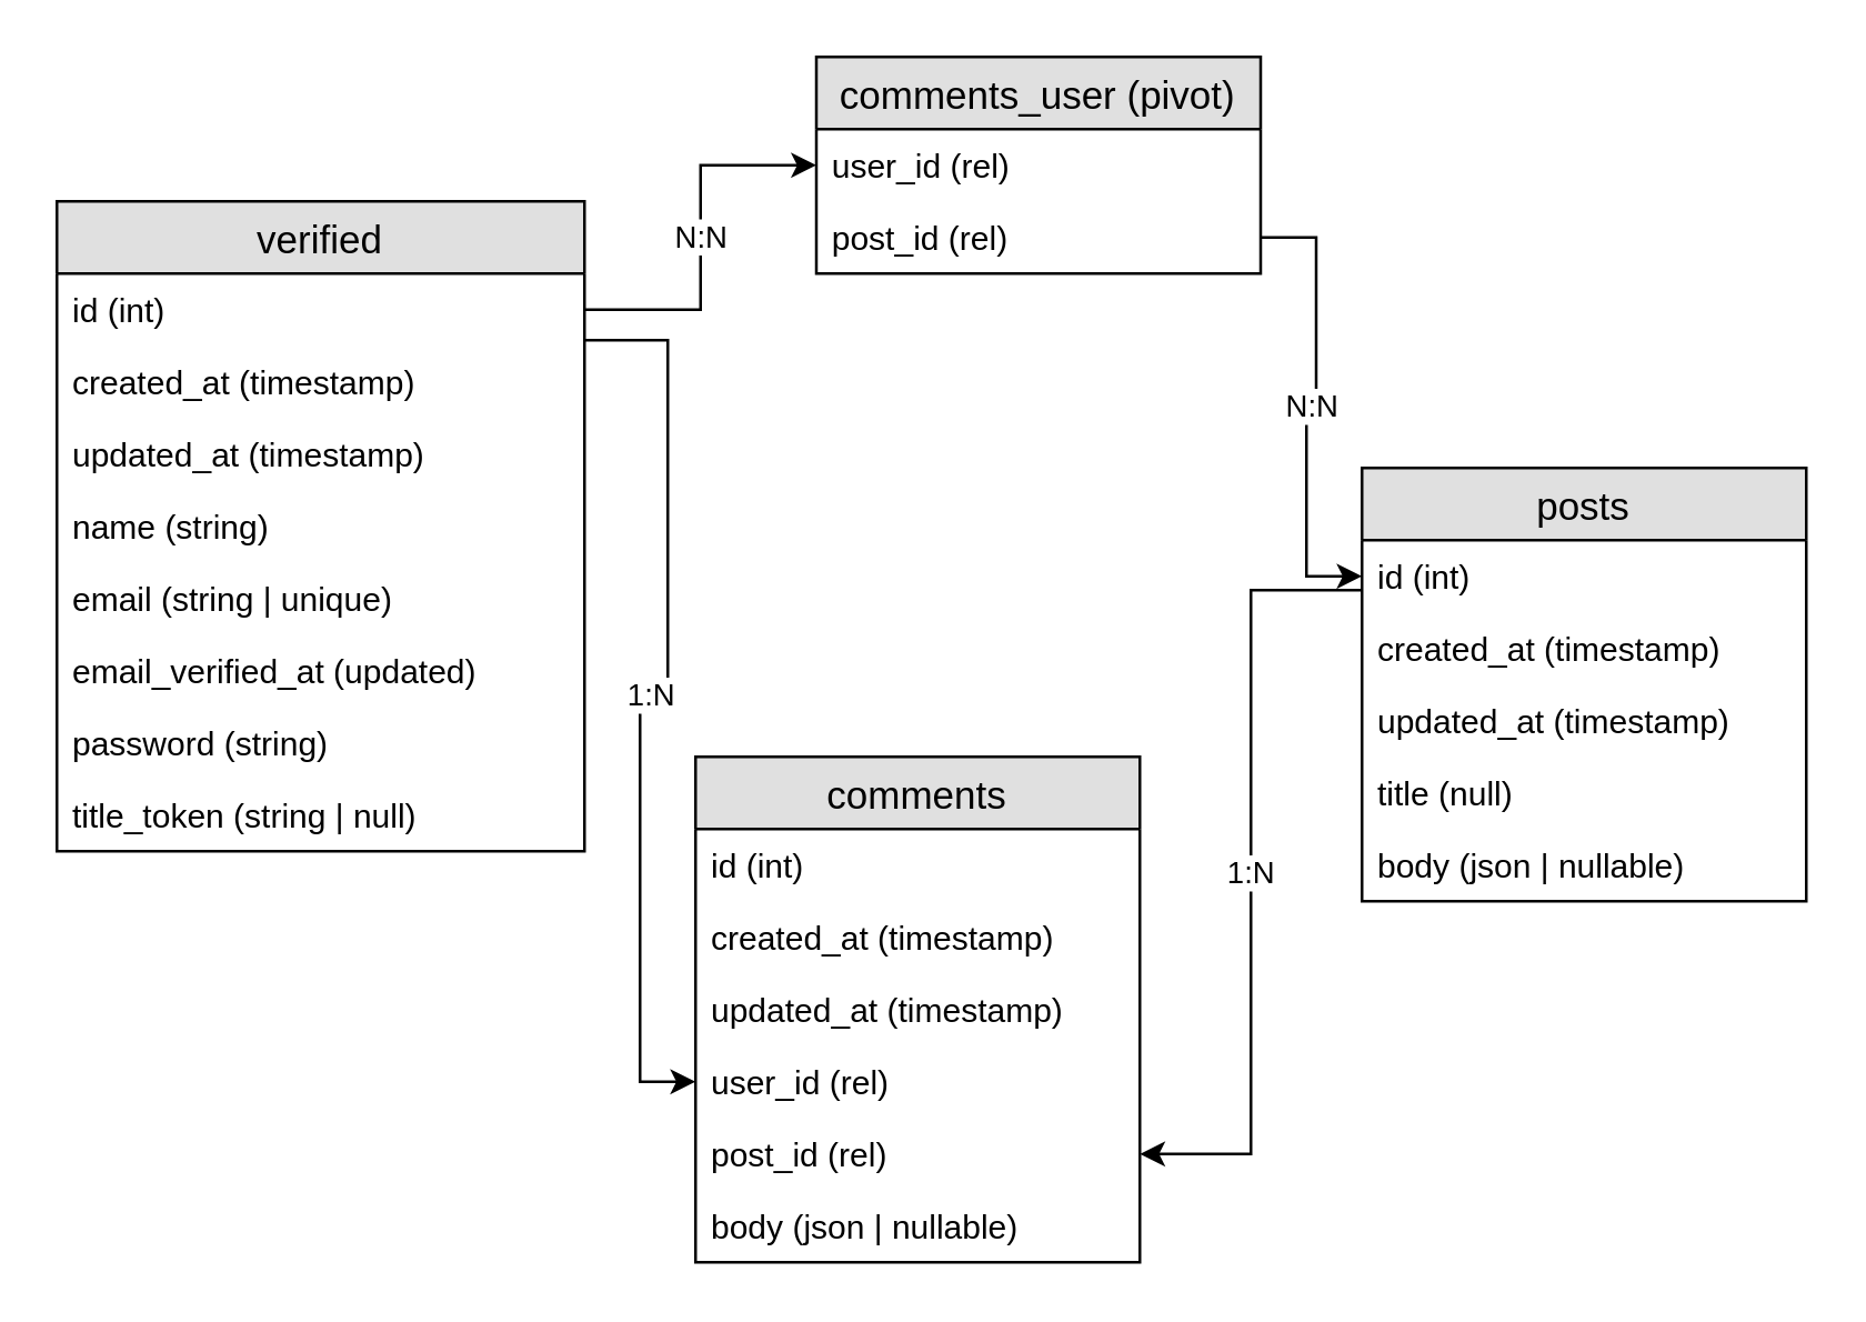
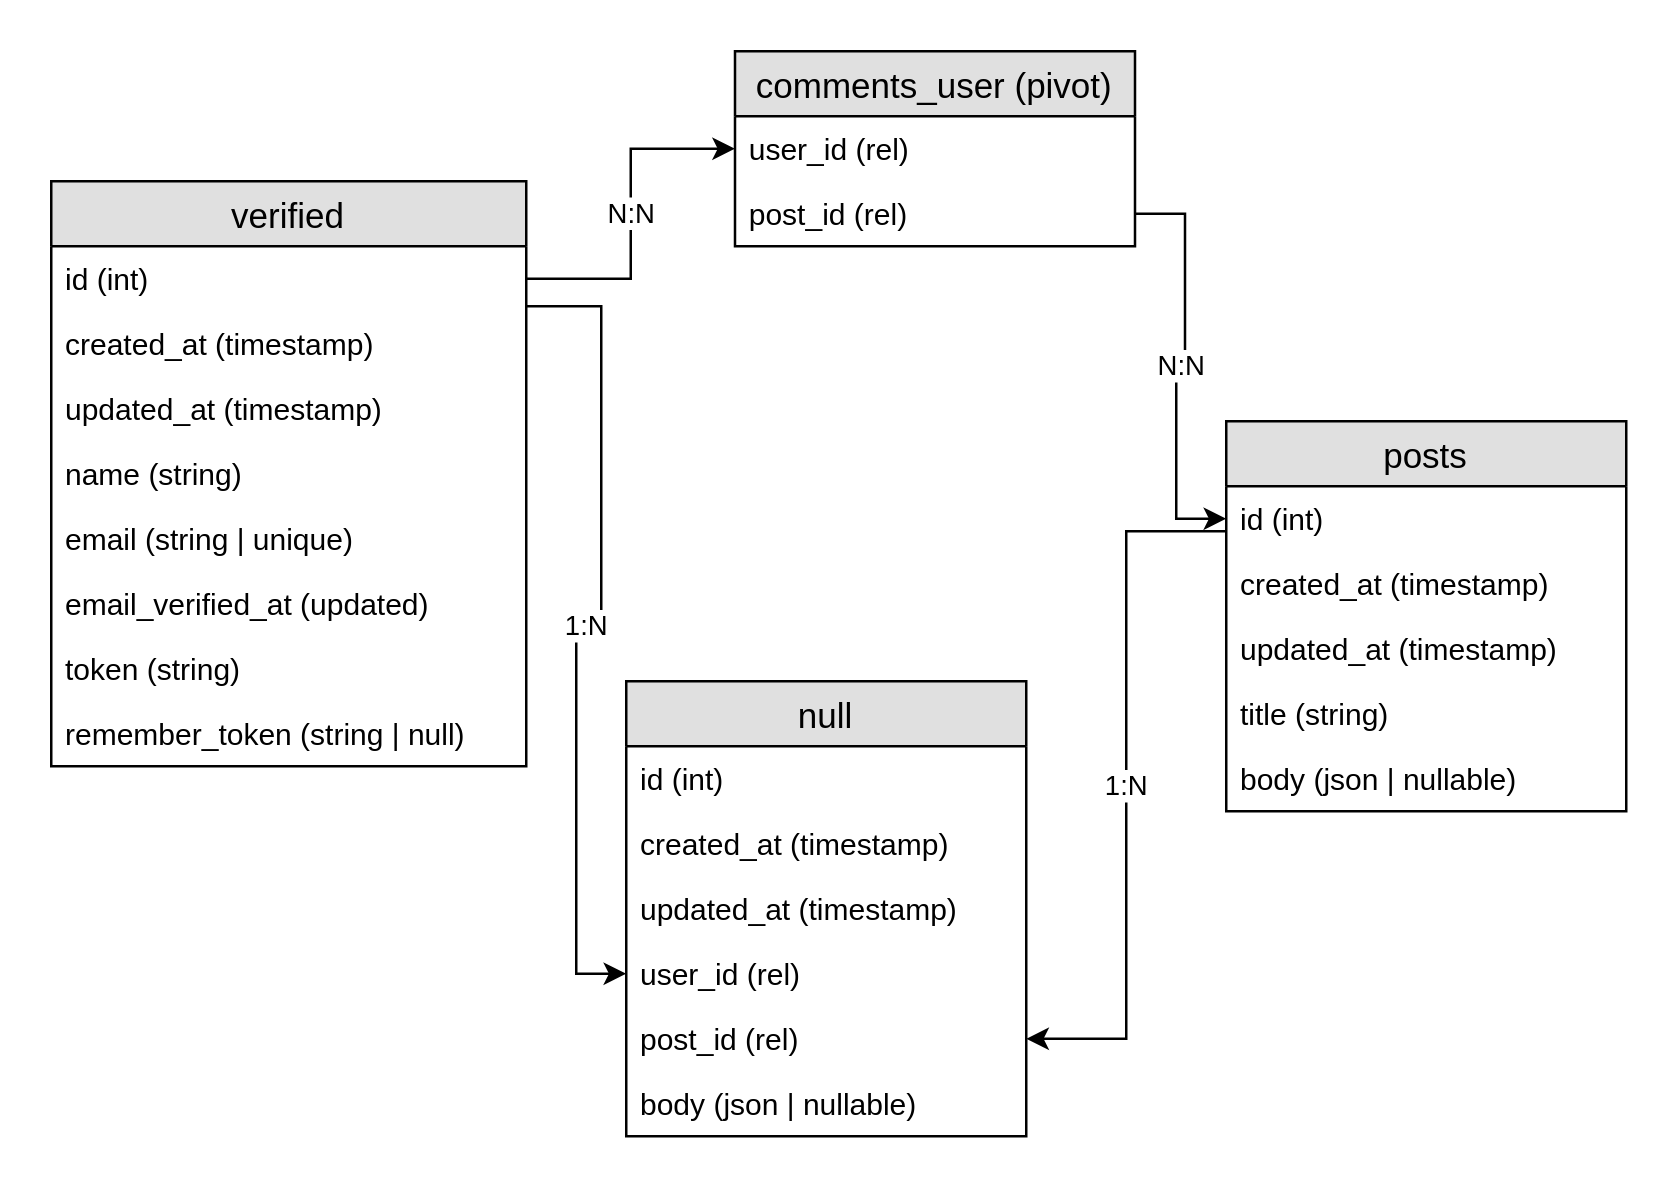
  <mxCell id="0" />
  <mxCell id="1" parent="0" />
  <mxCell id="2" value="verified" style="swimlane;fontStyle=0;childLayout=stackLayout;horizontal=1;startSize=26;fillColor=#e0e0e0;horizontalStack=0;resizeParent=1;resizeParentMax=0;resizeLast=0;collapsible=1;marginBottom=0;swimlaneFillColor=#ffffff;align=center;fontSize=14;" vertex="1" parent="1"><mxGeometry x="20" y="72" width="190" height="234" as="geometry" /></mxCell>
  <mxCell id="3" value="id (int)" style="text;strokeColor=none;fillColor=none;spacingLeft=4;spacingRight=4;overflow=hidden;rotatable=0;points=[[0,0.5],[1,0.5]];portConstraint=eastwest;fontSize=12;" vertex="1" parent="2"><mxGeometry y="26" width="190" height="26" as="geometry" /></mxCell>
  <mxCell id="4" value="created_at (timestamp)" style="text;strokeColor=none;fillColor=none;spacingLeft=4;spacingRight=4;overflow=hidden;rotatable=0;points=[[0,0.5],[1,0.5]];portConstraint=eastwest;fontSize=12;" vertex="1" parent="2"><mxGeometry y="52" width="190" height="26" as="geometry" /></mxCell>
  <mxCell id="5" value="updated_at (timestamp)" style="text;strokeColor=none;fillColor=none;spacingLeft=4;spacingRight=4;overflow=hidden;rotatable=0;points=[[0,0.5],[1,0.5]];portConstraint=eastwest;fontSize=12;" vertex="1" parent="2"><mxGeometry y="78" width="190" height="26" as="geometry" /></mxCell>
  <mxCell id="6" value="name (string)" style="text;strokeColor=none;fillColor=none;spacingLeft=4;spacingRight=4;overflow=hidden;rotatable=0;points=[[0,0.5],[1,0.5]];portConstraint=eastwest;fontSize=12;" vertex="1" parent="2"><mxGeometry y="104" width="190" height="26" as="geometry" /></mxCell>
  <mxCell id="7" value="email (string | unique)" style="text;strokeColor=none;fillColor=none;spacingLeft=4;spacingRight=4;overflow=hidden;rotatable=0;points=[[0,0.5],[1,0.5]];portConstraint=eastwest;fontSize=12;" vertex="1" parent="2"><mxGeometry y="130" width="190" height="26" as="geometry" /></mxCell>
  <mxCell id="8" value="email_verified_at (updated)" style="text;strokeColor=none;fillColor=none;spacingLeft=4;spacingRight=4;overflow=hidden;rotatable=0;points=[[0,0.5],[1,0.5]];portConstraint=eastwest;fontSize=12;" vertex="1" parent="2"><mxGeometry y="156" width="190" height="26" as="geometry" /></mxCell>
- <mxCell id="9" value="password (string)" style="text;strokeColor=none;fillColor=none;spacingLeft=4;spacingRight=4;overflow=hidden;rotatable=0;points=[[0,0.5],[1,0.5]];portConstraint=eastwest;fontSize=12;" vertex="1" parent="2"><mxGeometry y="182" width="190" height="26" as="geometry" /></mxCell>
- <mxCell id="10" value="title_token (string | null)" style="text;strokeColor=none;fillColor=none;spacingLeft=4;spacingRight=4;overflow=hidden;rotatable=0;points=[[0,0.5],[1,0.5]];portConstraint=eastwest;fontSize=12;" vertex="1" parent="2"><mxGeometry y="208" width="190" height="26" as="geometry" /></mxCell>
+ <mxCell id="9" value="token (string)" style="text;strokeColor=none;fillColor=none;spacingLeft=4;spacingRight=4;overflow=hidden;rotatable=0;points=[[0,0.5],[1,0.5]];portConstraint=eastwest;fontSize=12;" vertex="1" parent="2"><mxGeometry y="182" width="190" height="26" as="geometry" /></mxCell>
+ <mxCell id="10" value="remember_token (string | null)" style="text;strokeColor=none;fillColor=none;spacingLeft=4;spacingRight=4;overflow=hidden;rotatable=0;points=[[0,0.5],[1,0.5]];portConstraint=eastwest;fontSize=12;" vertex="1" parent="2"><mxGeometry y="208" width="190" height="26" as="geometry" /></mxCell>
  <mxCell id="11" value="posts" style="swimlane;fontStyle=0;childLayout=stackLayout;horizontal=1;startSize=26;fillColor=#e0e0e0;horizontalStack=0;resizeParent=1;resizeParentMax=0;resizeLast=0;collapsible=1;marginBottom=0;swimlaneFillColor=#ffffff;align=center;fontSize=14;" vertex="1" parent="1"><mxGeometry x="490" y="168" width="160" height="156" as="geometry" /></mxCell>
  <mxCell id="12" value="id (int)" style="text;strokeColor=none;fillColor=none;spacingLeft=4;spacingRight=4;overflow=hidden;rotatable=0;points=[[0,0.5],[1,0.5]];portConstraint=eastwest;fontSize=12;" vertex="1" parent="11"><mxGeometry y="26" width="160" height="26" as="geometry" /></mxCell>
  <mxCell id="13" value="created_at (timestamp)" style="text;strokeColor=none;fillColor=none;spacingLeft=4;spacingRight=4;overflow=hidden;rotatable=0;points=[[0,0.5],[1,0.5]];portConstraint=eastwest;fontSize=12;" vertex="1" parent="11"><mxGeometry y="52" width="160" height="26" as="geometry" /></mxCell>
  <mxCell id="14" value="updated_at (timestamp)" style="text;strokeColor=none;fillColor=none;spacingLeft=4;spacingRight=4;overflow=hidden;rotatable=0;points=[[0,0.5],[1,0.5]];portConstraint=eastwest;fontSize=12;" vertex="1" parent="11"><mxGeometry y="78" width="160" height="26" as="geometry" /></mxCell>
- <mxCell id="15" value="title (null)" style="text;strokeColor=none;fillColor=none;spacingLeft=4;spacingRight=4;overflow=hidden;rotatable=0;points=[[0,0.5],[1,0.5]];portConstraint=eastwest;fontSize=12;" vertex="1" parent="11"><mxGeometry y="104" width="160" height="26" as="geometry" /></mxCell>
+ <mxCell id="15" value="title (string)" style="text;strokeColor=none;fillColor=none;spacingLeft=4;spacingRight=4;overflow=hidden;rotatable=0;points=[[0,0.5],[1,0.5]];portConstraint=eastwest;fontSize=12;" vertex="1" parent="11"><mxGeometry y="104" width="160" height="26" as="geometry" /></mxCell>
  <mxCell id="16" value="body (json | nullable)" style="text;strokeColor=none;fillColor=none;spacingLeft=4;spacingRight=4;overflow=hidden;rotatable=0;points=[[0,0.5],[1,0.5]];portConstraint=eastwest;fontSize=12;" vertex="1" parent="11"><mxGeometry y="130" width="160" height="26" as="geometry" /></mxCell>
  <mxCell id="17" value="comments_user (pivot)" style="swimlane;fontStyle=0;childLayout=stackLayout;horizontal=1;startSize=26;fillColor=#e0e0e0;horizontalStack=0;resizeParent=1;resizeParentMax=0;resizeLast=0;collapsible=1;marginBottom=0;swimlaneFillColor=#ffffff;align=center;fontSize=14;" vertex="1" parent="1"><mxGeometry x="293.5" y="20" width="160" height="78" as="geometry" /></mxCell>
  <mxCell id="18" value="user_id (rel)" style="text;strokeColor=none;fillColor=none;spacingLeft=4;spacingRight=4;overflow=hidden;rotatable=0;points=[[0,0.5],[1,0.5]];portConstraint=eastwest;fontSize=12;" vertex="1" parent="17"><mxGeometry y="26" width="160" height="26" as="geometry" /></mxCell>
  <mxCell id="19" value="post_id (rel)" style="text;strokeColor=none;fillColor=none;spacingLeft=4;spacingRight=4;overflow=hidden;rotatable=0;points=[[0,0.5],[1,0.5]];portConstraint=eastwest;fontSize=12;" vertex="1" parent="17"><mxGeometry y="52" width="160" height="26" as="geometry" /></mxCell>
  <mxCell id="20" value="N:N" style="edgeStyle=orthogonalEdgeStyle;rounded=0;orthogonalLoop=1;jettySize=auto;html=1;" edge="1" parent="1" source="3" target="18"><mxGeometry relative="1" as="geometry" /></mxCell>
  <mxCell id="21" value="N:N" style="edgeStyle=orthogonalEdgeStyle;rounded=0;orthogonalLoop=1;jettySize=auto;html=1;" edge="1" parent="1" source="19" target="12"><mxGeometry relative="1" as="geometry" /></mxCell>
- <mxCell id="22" value="comments" style="swimlane;fontStyle=0;childLayout=stackLayout;horizontal=1;startSize=26;fillColor=#e0e0e0;horizontalStack=0;resizeParent=1;resizeParentMax=0;resizeLast=0;collapsible=1;marginBottom=0;swimlaneFillColor=#ffffff;align=center;fontSize=14;" vertex="1" parent="1"><mxGeometry x="250" y="272" width="160" height="182" as="geometry" /></mxCell>
+ <mxCell id="22" value="null" style="swimlane;fontStyle=0;childLayout=stackLayout;horizontal=1;startSize=26;fillColor=#e0e0e0;horizontalStack=0;resizeParent=1;resizeParentMax=0;resizeLast=0;collapsible=1;marginBottom=0;swimlaneFillColor=#ffffff;align=center;fontSize=14;" vertex="1" parent="1"><mxGeometry x="250" y="272" width="160" height="182" as="geometry" /></mxCell>
  <mxCell id="23" value="id (int)" style="text;strokeColor=none;fillColor=none;spacingLeft=4;spacingRight=4;overflow=hidden;rotatable=0;points=[[0,0.5],[1,0.5]];portConstraint=eastwest;fontSize=12;" vertex="1" parent="22"><mxGeometry y="26" width="160" height="26" as="geometry" /></mxCell>
  <mxCell id="24" value="created_at (timestamp)" style="text;strokeColor=none;fillColor=none;spacingLeft=4;spacingRight=4;overflow=hidden;rotatable=0;points=[[0,0.5],[1,0.5]];portConstraint=eastwest;fontSize=12;" vertex="1" parent="22"><mxGeometry y="52" width="160" height="26" as="geometry" /></mxCell>
  <mxCell id="25" value="updated_at (timestamp)" style="text;strokeColor=none;fillColor=none;spacingLeft=4;spacingRight=4;overflow=hidden;rotatable=0;points=[[0,0.5],[1,0.5]];portConstraint=eastwest;fontSize=12;" vertex="1" parent="22"><mxGeometry y="78" width="160" height="26" as="geometry" /></mxCell>
  <mxCell id="26" value="user_id (rel)" style="text;strokeColor=none;fillColor=none;spacingLeft=4;spacingRight=4;overflow=hidden;rotatable=0;points=[[0,0.5],[1,0.5]];portConstraint=eastwest;fontSize=12;" vertex="1" parent="22"><mxGeometry y="104" width="160" height="26" as="geometry" /></mxCell>
  <mxCell id="27" value="post_id (rel)" style="text;strokeColor=none;fillColor=none;spacingLeft=4;spacingRight=4;overflow=hidden;rotatable=0;points=[[0,0.5],[1,0.5]];portConstraint=eastwest;fontSize=12;" vertex="1" parent="22"><mxGeometry y="130" width="160" height="26" as="geometry" /></mxCell>
  <mxCell id="28" value="body (json | nullable)" style="text;strokeColor=none;fillColor=none;spacingLeft=4;spacingRight=4;overflow=hidden;rotatable=0;points=[[0,0.5],[1,0.5]];portConstraint=eastwest;fontSize=12;" vertex="1" parent="22"><mxGeometry y="156" width="160" height="26" as="geometry" /></mxCell>
  <mxCell id="29" value="1:N" style="edgeStyle=orthogonalEdgeStyle;rounded=0;orthogonalLoop=1;jettySize=auto;html=1;entryX=0;entryY=0.5;entryDx=0;entryDy=0;" edge="1" parent="1" source="3" target="26"><mxGeometry relative="1" as="geometry"><Array as="points"><mxPoint x="240" y="122" /><mxPoint x="240" y="250" /><mxPoint x="230" y="250" /><mxPoint x="230" y="389" /></Array></mxGeometry></mxCell>
  <mxCell id="30" value="1:N" style="edgeStyle=orthogonalEdgeStyle;rounded=0;orthogonalLoop=1;jettySize=auto;html=1;" edge="1" parent="1" source="12" target="27"><mxGeometry relative="1" as="geometry"><Array as="points"><mxPoint x="450" y="212" /><mxPoint x="450" y="415" /></Array></mxGeometry></mxCell>
